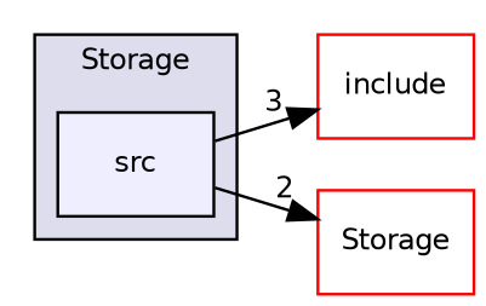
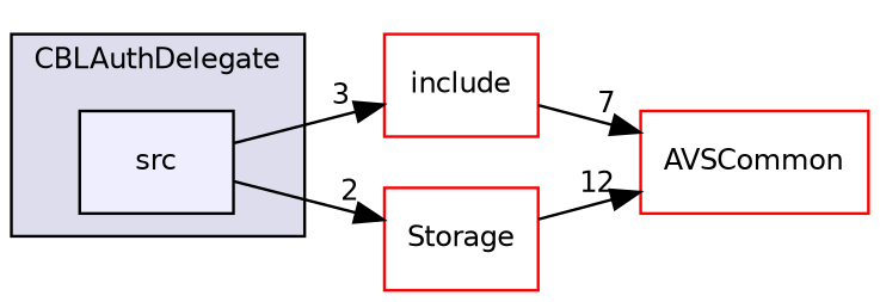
  digraph {
    compound=true
    rankdir=LR
    node [fillcolor=white fontname=Helvetica fontsize=10 shape=box style=filled color=red]
    edge [labeldistance=1.5 labelfontname=Helvetica labelfontsize=10]
    n1 [fillcolor="#eeeeff" label=src pencolor=black color=""]
    n2 [label=include]
    n3 [label=Storage]
+   n4 [label=AVSCommon]
    subgraph cluster_1 {
      bgcolor="#ddddee"
      fontname=Helvetica
      fontsize=10
-     label=Storage
+     label=CBLAuthDelegate
      pencolor=black
      n1
    }
    n1 -> n2 [headlabel=3]
    n1 -> n3 [headlabel=2]
+   n2 -> n4 [headlabel=7]
+   n3 -> n4 [headlabel=12]
  }
